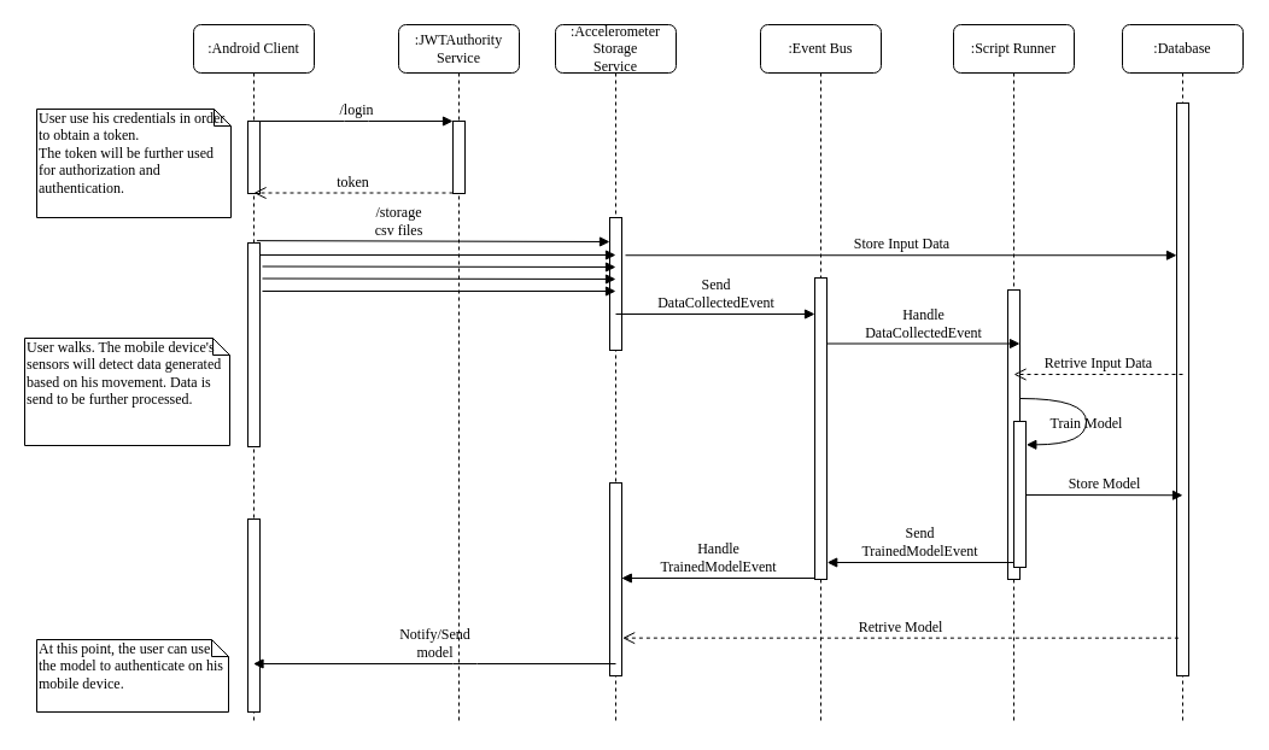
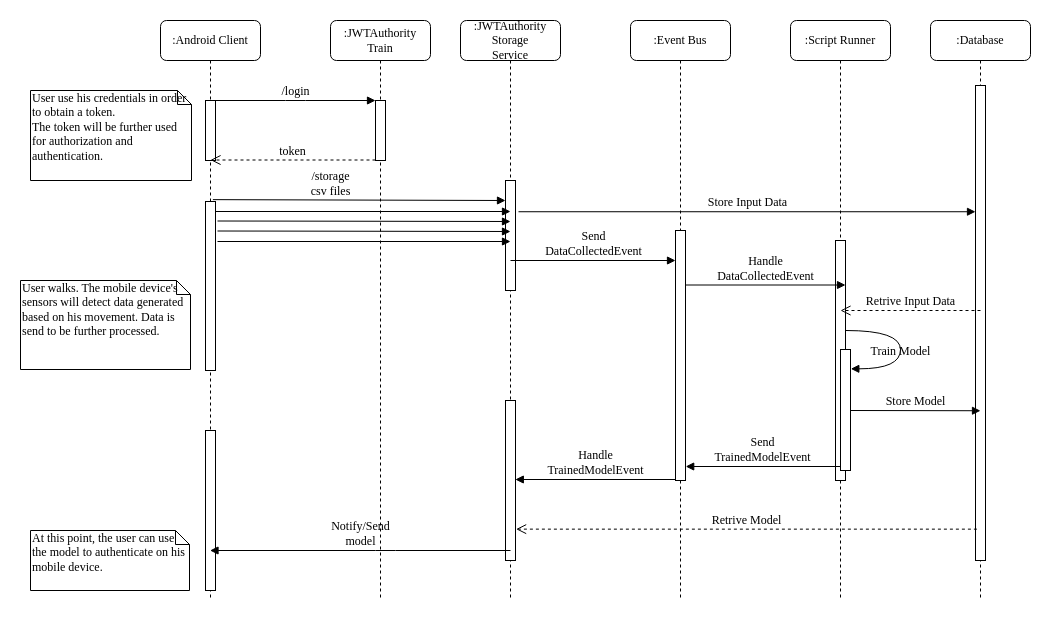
  <mxCell id="0" />
  <mxCell id="1" parent="0" />
- <mxCell id="2" value=":JWTAuthority&lt;br&gt;Service" style="shape=umlLifeline;perimeter=lifelinePerimeter;whiteSpace=wrap;html=1;container=1;collapsible=0;recursiveResize=0;outlineConnect=0;rounded=1;shadow=0;comic=0;labelBackgroundColor=none;strokeColor=#000000;strokeWidth=1;fillColor=#FFFFFF;fontFamily=Verdana;fontSize=12;fontColor=#000000;align=center;" parent="1" vertex="1"><mxGeometry x="330" y="20" width="100" height="580" as="geometry" /></mxCell>
+ <mxCell id="2" value=":JWTAuthority&lt;br&gt;Train" style="shape=umlLifeline;perimeter=lifelinePerimeter;whiteSpace=wrap;html=1;container=1;collapsible=0;recursiveResize=0;outlineConnect=0;rounded=1;shadow=0;comic=0;labelBackgroundColor=none;strokeColor=#000000;strokeWidth=1;fillColor=#FFFFFF;fontFamily=Verdana;fontSize=12;fontColor=#000000;align=center;" parent="1" vertex="1"><mxGeometry x="330" y="20" width="100" height="580" as="geometry" /></mxCell>
  <mxCell id="3" value="" style="html=1;points=[];perimeter=orthogonalPerimeter;rounded=0;shadow=0;comic=0;labelBackgroundColor=none;strokeColor=#000000;strokeWidth=1;fillColor=#FFFFFF;fontFamily=Verdana;fontSize=12;fontColor=#000000;align=center;" parent="2" vertex="1"><mxGeometry x="45" y="80" width="10" height="60" as="geometry" /></mxCell>
- <mxCell id="4" value=":Accelerometer&lt;br&gt;Storage&lt;br&gt;Service" style="shape=umlLifeline;perimeter=lifelinePerimeter;whiteSpace=wrap;html=1;container=1;collapsible=0;recursiveResize=0;outlineConnect=0;rounded=1;shadow=0;comic=0;labelBackgroundColor=none;strokeColor=#000000;strokeWidth=1;fillColor=#FFFFFF;fontFamily=Verdana;fontSize=12;fontColor=#000000;align=center;" parent="1" vertex="1"><mxGeometry x="460" y="20" width="100" height="580" as="geometry" /></mxCell>
+ <mxCell id="4" value=":JWTAuthority&lt;br&gt;Storage&lt;br&gt;Service" style="shape=umlLifeline;perimeter=lifelinePerimeter;whiteSpace=wrap;html=1;container=1;collapsible=0;recursiveResize=0;outlineConnect=0;rounded=1;shadow=0;comic=0;labelBackgroundColor=none;strokeColor=#000000;strokeWidth=1;fillColor=#FFFFFF;fontFamily=Verdana;fontSize=12;fontColor=#000000;align=center;" parent="1" vertex="1"><mxGeometry x="460" y="20" width="100" height="580" as="geometry" /></mxCell>
  <mxCell id="5" value="" style="html=1;points=[];perimeter=orthogonalPerimeter;rounded=0;shadow=0;comic=0;labelBackgroundColor=none;strokeColor=#000000;strokeWidth=1;fillColor=#FFFFFF;fontFamily=Verdana;fontSize=12;fontColor=#000000;align=center;" parent="4" vertex="1"><mxGeometry x="45" y="160" width="10" height="110" as="geometry" /></mxCell>
  <mxCell id="6" value="" style="html=1;points=[];perimeter=orthogonalPerimeter;rounded=0;shadow=0;comic=0;labelBackgroundColor=none;strokeColor=#000000;strokeWidth=1;fillColor=#FFFFFF;fontFamily=Verdana;fontSize=12;fontColor=#000000;align=center;" vertex="1" parent="4"><mxGeometry x="45" y="380" width="10" height="160" as="geometry" /></mxCell>
  <mxCell id="7" value=":Event Bus" style="shape=umlLifeline;perimeter=lifelinePerimeter;whiteSpace=wrap;html=1;container=1;collapsible=0;recursiveResize=0;outlineConnect=0;rounded=1;shadow=0;comic=0;labelBackgroundColor=none;strokeColor=#000000;strokeWidth=1;fillColor=#FFFFFF;fontFamily=Verdana;fontSize=12;fontColor=#000000;align=center;" parent="1" vertex="1"><mxGeometry x="630" y="20" width="100" height="580" as="geometry" /></mxCell>
  <mxCell id="8" value=":Script Runner" style="shape=umlLifeline;perimeter=lifelinePerimeter;whiteSpace=wrap;html=1;container=1;collapsible=0;recursiveResize=0;outlineConnect=0;rounded=1;shadow=0;comic=0;labelBackgroundColor=none;strokeColor=#000000;strokeWidth=1;fillColor=#FFFFFF;fontFamily=Verdana;fontSize=12;fontColor=#000000;align=center;" parent="1" vertex="1"><mxGeometry x="790" y="20" width="100" height="580" as="geometry" /></mxCell>
  <mxCell id="9" value="" style="html=1;points=[];perimeter=orthogonalPerimeter;rounded=0;shadow=0;comic=0;labelBackgroundColor=none;strokeColor=#000000;strokeWidth=1;fillColor=#FFFFFF;fontFamily=Verdana;fontSize=12;fontColor=#000000;align=center;" parent="8" vertex="1"><mxGeometry x="45" y="220" width="10" height="240" as="geometry" /></mxCell>
  <mxCell id="10" value="Train Model" style="html=1;verticalAlign=bottom;endArrow=block;labelBackgroundColor=none;fontFamily=Verdana;fontSize=12;elbow=vertical;edgeStyle=orthogonalEdgeStyle;curved=1;entryX=1;entryY=0.286;entryPerimeter=0;exitX=1.038;exitY=0.345;exitPerimeter=0;" parent="8" edge="1"><mxGeometry x="0.189" relative="1" as="geometry"><mxPoint x="55.333" y="310" as="sourcePoint" /><mxPoint x="60.333" y="348.333" as="targetPoint" /><Array as="points"><mxPoint x="110" y="310" /><mxPoint x="110" y="348" /></Array><mxPoint as="offset" /></mxGeometry></mxCell>
  <mxCell id="11" value="" style="html=1;points=[];perimeter=orthogonalPerimeter;rounded=0;shadow=0;comic=0;labelBackgroundColor=none;strokeColor=#000000;strokeWidth=1;fillColor=#FFFFFF;fontFamily=Verdana;fontSize=12;fontColor=#000000;align=center;" parent="8" vertex="1"><mxGeometry x="50" y="329" width="10" height="121" as="geometry" /></mxCell>
  <mxCell id="12" value=":Database" style="shape=umlLifeline;perimeter=lifelinePerimeter;whiteSpace=wrap;html=1;container=1;collapsible=0;recursiveResize=0;outlineConnect=0;rounded=1;shadow=0;comic=0;labelBackgroundColor=none;strokeColor=#000000;strokeWidth=1;fillColor=#FFFFFF;fontFamily=Verdana;fontSize=12;fontColor=#000000;align=center;" parent="1" vertex="1"><mxGeometry x="930" y="20" width="100" height="580" as="geometry" /></mxCell>
  <mxCell id="13" value="" style="html=1;points=[];perimeter=orthogonalPerimeter;rounded=0;shadow=0;comic=0;labelBackgroundColor=none;strokeColor=#000000;strokeWidth=1;fillColor=#FFFFFF;fontFamily=Verdana;fontSize=12;fontColor=#000000;align=center;" parent="12" vertex="1"><mxGeometry x="45" y="65" width="10" height="475" as="geometry" /></mxCell>
  <mxCell id="14" value=":Android Client" style="shape=umlLifeline;perimeter=lifelinePerimeter;whiteSpace=wrap;html=1;container=1;collapsible=0;recursiveResize=0;outlineConnect=0;rounded=1;shadow=0;comic=0;labelBackgroundColor=none;strokeColor=#000000;strokeWidth=1;fillColor=#FFFFFF;fontFamily=Verdana;fontSize=12;fontColor=#000000;align=center;" parent="1" vertex="1"><mxGeometry x="160" y="20" width="100" height="580" as="geometry" /></mxCell>
  <mxCell id="15" value="" style="html=1;points=[];perimeter=orthogonalPerimeter;rounded=0;shadow=0;comic=0;labelBackgroundColor=none;strokeColor=#000000;strokeWidth=1;fillColor=#FFFFFF;fontFamily=Verdana;fontSize=12;fontColor=#000000;align=center;" parent="14" vertex="1"><mxGeometry x="45" y="410" width="10" height="160" as="geometry" /></mxCell>
  <mxCell id="16" value="" style="html=1;points=[];perimeter=orthogonalPerimeter;rounded=0;shadow=0;comic=0;labelBackgroundColor=none;strokeColor=#000000;strokeWidth=1;fillColor=#FFFFFF;fontFamily=Verdana;fontSize=12;fontColor=#000000;align=center;" parent="14" vertex="1"><mxGeometry x="45" y="80" width="10" height="60" as="geometry" /></mxCell>
  <mxCell id="17" value="" style="html=1;points=[];perimeter=orthogonalPerimeter;rounded=0;shadow=0;comic=0;labelBackgroundColor=none;strokeColor=#000000;strokeWidth=1;fillColor=#FFFFFF;fontFamily=Verdana;fontSize=12;fontColor=#000000;align=center;" parent="14" vertex="1"><mxGeometry x="45" y="181" width="10" height="169" as="geometry" /></mxCell>
  <mxCell id="18" value="" style="html=1;points=[];perimeter=orthogonalPerimeter;rounded=0;shadow=0;comic=0;labelBackgroundColor=none;strokeColor=#000000;strokeWidth=1;fillColor=#FFFFFF;fontFamily=Verdana;fontSize=12;fontColor=#000000;align=center;" parent="1" vertex="1"><mxGeometry x="675" y="230" width="10" height="250" as="geometry" /></mxCell>
  <mxCell id="19" value="Send&lt;br&gt;DataCollectedEvent" style="html=1;verticalAlign=bottom;endArrow=block;labelBackgroundColor=none;fontFamily=Verdana;fontSize=12;" parent="1" target="18" edge="1"><mxGeometry relative="1" as="geometry"><mxPoint x="510" y="260" as="sourcePoint" /><mxPoint x="630" y="260" as="targetPoint" /></mxGeometry></mxCell>
  <mxCell id="20" value="Retrive Input Data" style="html=1;verticalAlign=bottom;endArrow=open;dashed=1;endSize=8;labelBackgroundColor=none;fontFamily=Verdana;fontSize=12;" parent="1" edge="1"><mxGeometry relative="1" as="geometry"><mxPoint x="840" y="310" as="targetPoint" /><mxPoint x="980" y="310" as="sourcePoint" /></mxGeometry></mxCell>
  <mxCell id="21" value="Send&lt;br&gt;TrainedModelEvent" style="html=1;verticalAlign=bottom;endArrow=block;labelBackgroundColor=none;fontFamily=Verdana;fontSize=12;edgeStyle=elbowEdgeStyle;elbow=vertical;entryX=1.02;entryY=0.943;entryDx=0;entryDy=0;entryPerimeter=0;" parent="1" source="11" target="18" edge="1"><mxGeometry relative="1" as="geometry"><mxPoint x="860" y="490" as="sourcePoint" /><mxPoint x="680" y="400" as="targetPoint" /></mxGeometry></mxCell>
  <mxCell id="22" value="/login" style="html=1;verticalAlign=bottom;endArrow=block;entryX=0;entryY=0;labelBackgroundColor=none;fontFamily=Verdana;fontSize=12;edgeStyle=elbowEdgeStyle;elbow=vertical;" parent="1" source="16" target="3" edge="1"><mxGeometry relative="1" as="geometry"><mxPoint x="240" y="120" as="sourcePoint" /></mxGeometry></mxCell>
  <mxCell id="23" value="/storage&lt;br&gt;csv files" style="html=1;verticalAlign=bottom;endArrow=block;labelBackgroundColor=none;fontFamily=Verdana;fontSize=12;edgeStyle=elbowEdgeStyle;elbow=vertical;exitX=0.74;exitY=-0.011;exitDx=0;exitDy=0;exitPerimeter=0;" parent="1" source="17" edge="1"><mxGeometry y="-28" relative="1" as="geometry"><mxPoint x="430" y="121" as="sourcePoint" /><mxPoint x="505" y="200" as="targetPoint" /><mxPoint x="-29" y="-28" as="offset" /></mxGeometry></mxCell>
  <mxCell id="24" value="User use his credentials in order to obtain a token.&lt;br&gt;The token will be further used for authorization and authentication." style="shape=note;whiteSpace=wrap;html=1;size=14;verticalAlign=top;align=left;spacingTop=-6;rounded=0;shadow=0;comic=0;labelBackgroundColor=none;strokeColor=#000000;strokeWidth=1;fillColor=#FFFFFF;fontFamily=Verdana;fontSize=12;fontColor=#000000;" parent="1" vertex="1"><mxGeometry x="30" y="90" width="161" height="90" as="geometry" /></mxCell>
  <mxCell id="25" value="token" style="html=1;verticalAlign=bottom;endArrow=open;dashed=1;endSize=8;labelBackgroundColor=none;fontFamily=Verdana;fontSize=12;edgeStyle=elbowEdgeStyle;elbow=vertical;entryX=0.5;entryY=1;entryDx=0;entryDy=0;entryPerimeter=0;" edge="1" parent="1" source="3" target="16"><mxGeometry relative="1" as="geometry"><mxPoint x="220" y="160" as="targetPoint" /><Array as="points"><mxPoint x="285" y="159.5" /><mxPoint x="315" y="159.5" /></Array><mxPoint x="340" y="159.5" as="sourcePoint" /></mxGeometry></mxCell>
  <mxCell id="26" value="" style="html=1;verticalAlign=bottom;endArrow=block;labelBackgroundColor=none;fontFamily=Verdana;fontSize=12;edgeStyle=elbowEdgeStyle;elbow=vertical;" edge="1" parent="1" source="17"><mxGeometry x="0.727" y="90" relative="1" as="geometry"><mxPoint x="217" y="211" as="sourcePoint" /><mxPoint x="510" y="211" as="targetPoint" /><mxPoint as="offset" /></mxGeometry></mxCell>
  <mxCell id="27" value="" style="html=1;verticalAlign=bottom;endArrow=block;labelBackgroundColor=none;fontFamily=Verdana;fontSize=12;edgeStyle=elbowEdgeStyle;elbow=vertical;exitX=0.74;exitY=-0.011;exitDx=0;exitDy=0;exitPerimeter=0;" edge="1" parent="1"><mxGeometry x="0.454" y="79" relative="1" as="geometry"><mxPoint x="217" y="220.5" as="sourcePoint" /><mxPoint x="510" y="221" as="targetPoint" /><Array as="points"><mxPoint x="217" y="221" /></Array><mxPoint as="offset" /></mxGeometry></mxCell>
  <mxCell id="28" value="" style="html=1;verticalAlign=bottom;endArrow=block;labelBackgroundColor=none;fontFamily=Verdana;fontSize=12;edgeStyle=elbowEdgeStyle;elbow=vertical;exitX=0.74;exitY=-0.011;exitDx=0;exitDy=0;exitPerimeter=0;" edge="1" parent="1"><mxGeometry x="0.454" y="79" relative="1" as="geometry"><mxPoint x="217" y="230.5" as="sourcePoint" /><mxPoint x="510" y="231" as="targetPoint" /><mxPoint as="offset" /></mxGeometry></mxCell>
  <mxCell id="29" value="" style="html=1;verticalAlign=bottom;endArrow=block;labelBackgroundColor=none;fontFamily=Verdana;fontSize=12;edgeStyle=elbowEdgeStyle;elbow=vertical;exitX=0.74;exitY=-0.011;exitDx=0;exitDy=0;exitPerimeter=0;" edge="1" parent="1"><mxGeometry x="0.454" y="79" relative="1" as="geometry"><mxPoint x="217" y="241" as="sourcePoint" /><mxPoint x="510" y="241.5" as="targetPoint" /><mxPoint as="offset" /></mxGeometry></mxCell>
  <mxCell id="30" value="Store Input Data" style="html=1;verticalAlign=bottom;endArrow=block;labelBackgroundColor=none;fontFamily=Verdana;fontSize=12;exitX=1.3;exitY=0.284;exitDx=0;exitDy=0;exitPerimeter=0;" edge="1" parent="1" source="5" target="13"><mxGeometry relative="1" as="geometry"><mxPoint x="510" y="180" as="sourcePoint" /><mxPoint x="890" y="180" as="targetPoint" /></mxGeometry></mxCell>
  <mxCell id="31" value="Handle&lt;br&gt;DataCollectedEvent" style="html=1;verticalAlign=bottom;endArrow=block;labelBackgroundColor=none;fontFamily=Verdana;fontSize=12;" edge="1" parent="1"><mxGeometry relative="1" as="geometry"><mxPoint x="685" y="284.5" as="sourcePoint" /><mxPoint x="845" y="284.5" as="targetPoint" /></mxGeometry></mxCell>
  <mxCell id="32" value="Handle&lt;br&gt;TrainedModelEvent" style="html=1;verticalAlign=bottom;endArrow=block;labelBackgroundColor=none;fontFamily=Verdana;fontSize=12;edgeStyle=elbowEdgeStyle;elbow=vertical;entryX=0.98;entryY=0.494;entryDx=0;entryDy=0;entryPerimeter=0;" edge="1" parent="1" source="18" target="6"><mxGeometry relative="1" as="geometry"><mxPoint x="680" y="420" as="sourcePoint" /><mxPoint x="520" y="490" as="targetPoint" /></mxGeometry></mxCell>
  <mxCell id="33" value="Notify/Send&lt;br&gt;model" style="html=1;verticalAlign=bottom;endArrow=block;labelBackgroundColor=none;fontFamily=Verdana;fontSize=12;edgeStyle=elbowEdgeStyle;elbow=vertical;" edge="1" parent="1" target="14"><mxGeometry relative="1" as="geometry"><mxPoint x="510" y="550" as="sourcePoint" /><mxPoint x="230" y="550" as="targetPoint" /></mxGeometry></mxCell>
  <mxCell id="34" value="Store Model" style="html=1;verticalAlign=bottom;endArrow=block;labelBackgroundColor=none;fontFamily=Verdana;fontSize=12;" edge="1" parent="1"><mxGeometry relative="1" as="geometry"><mxPoint x="850" y="410" as="sourcePoint" /><mxPoint x="980" y="410.24" as="targetPoint" /></mxGeometry></mxCell>
  <mxCell id="35" value="Retrive Model" style="html=1;verticalAlign=bottom;endArrow=open;dashed=1;endSize=8;labelBackgroundColor=none;fontFamily=Verdana;fontSize=12;exitX=0.14;exitY=0.934;exitDx=0;exitDy=0;exitPerimeter=0;entryX=1.06;entryY=0.804;entryDx=0;entryDy=0;entryPerimeter=0;" edge="1" parent="1" source="13" target="6"><mxGeometry relative="1" as="geometry"><mxPoint x="840" y="500" as="targetPoint" /><mxPoint x="980" y="500" as="sourcePoint" /></mxGeometry></mxCell>
  <mxCell id="36" value="User walks. The mobile device's sensors will detect data generated based on his movement. Data is send to be further processed." style="shape=note;whiteSpace=wrap;html=1;size=14;verticalAlign=top;align=left;spacingTop=-6;rounded=0;shadow=0;comic=0;labelBackgroundColor=none;strokeColor=#000000;strokeWidth=1;fillColor=#FFFFFF;fontFamily=Verdana;fontSize=12;fontColor=#000000;" vertex="1" parent="1"><mxGeometry x="20" y="280" width="170" height="89" as="geometry" /></mxCell>
  <mxCell id="37" value="At this point, the user can use the model to authenticate on his mobile device." style="shape=note;whiteSpace=wrap;html=1;size=14;verticalAlign=top;align=left;spacingTop=-6;rounded=0;shadow=0;comic=0;labelBackgroundColor=none;strokeColor=#000000;strokeWidth=1;fillColor=#FFFFFF;fontFamily=Verdana;fontSize=12;fontColor=#000000;" vertex="1" parent="1"><mxGeometry x="30" y="530" width="159" height="60" as="geometry" /></mxCell>
